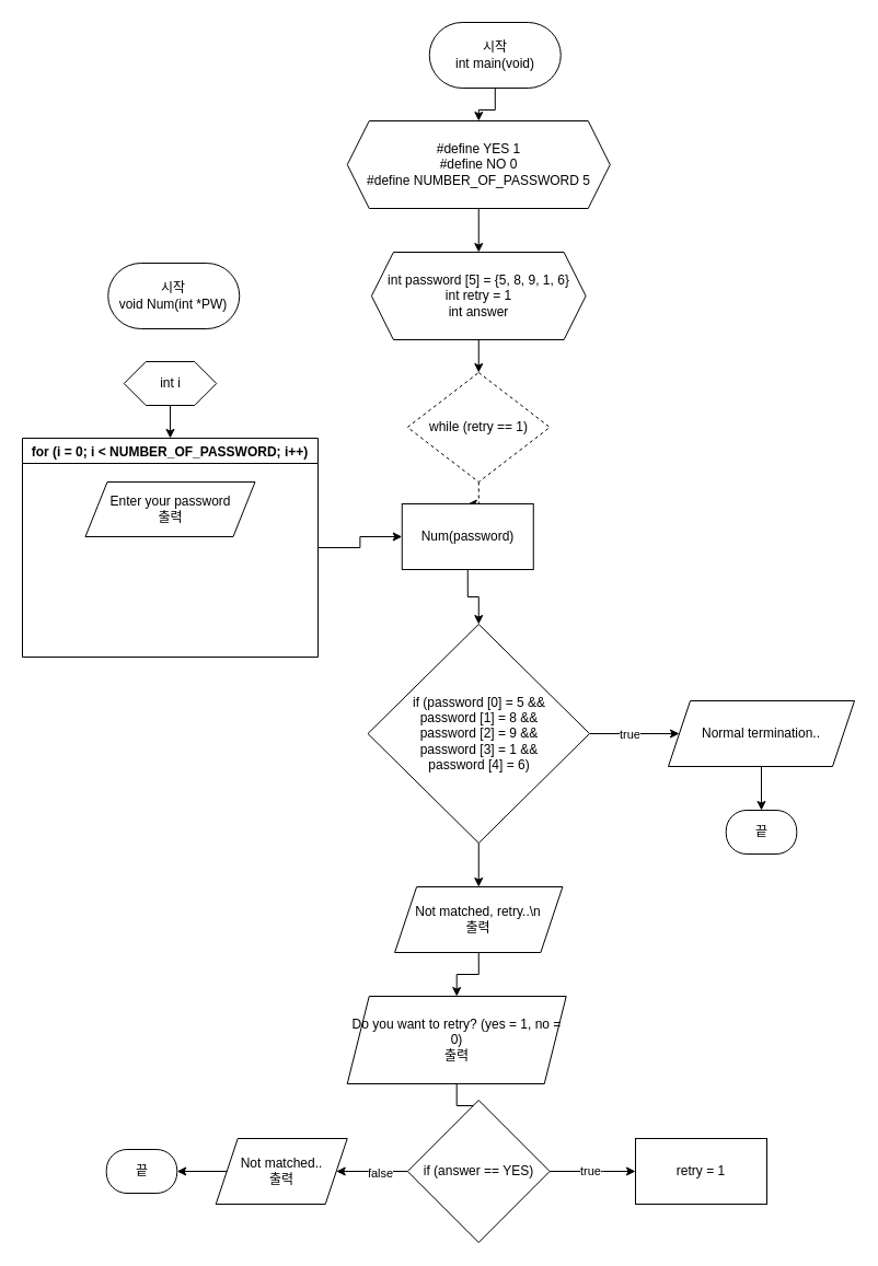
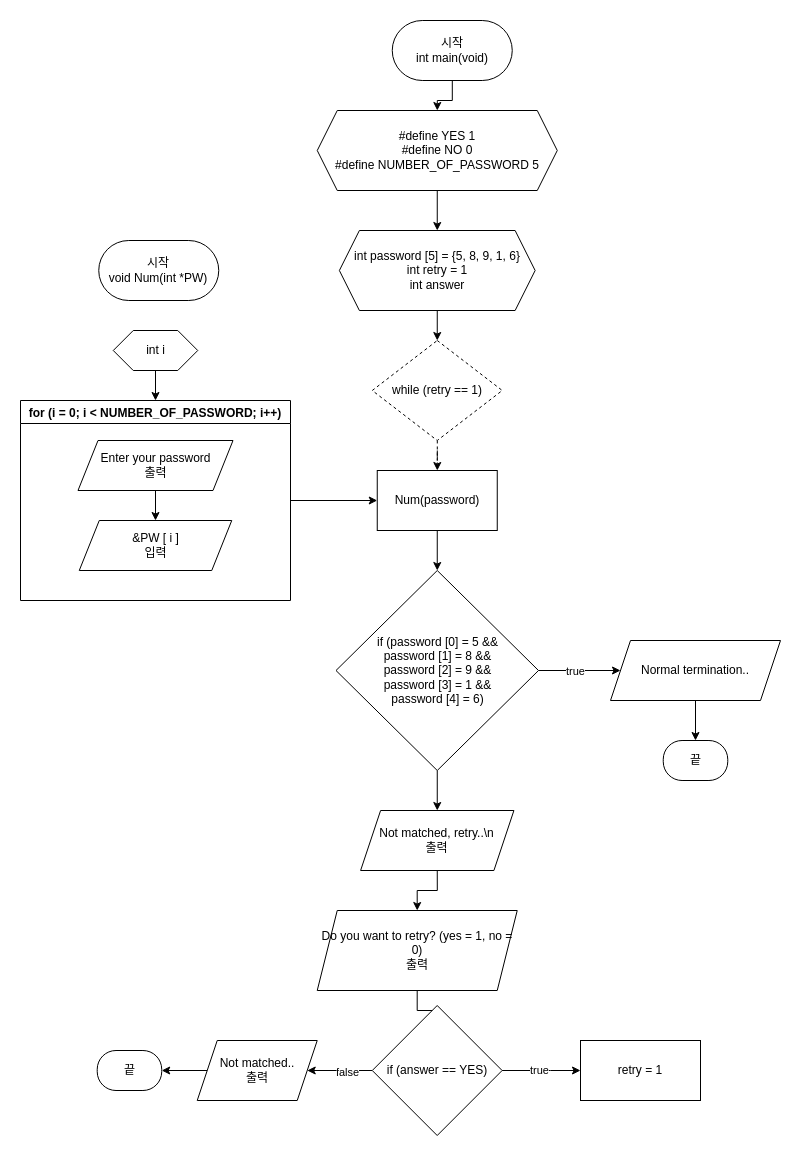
  <mxCell id="0" />
  <mxCell id="1" parent="0" />
  <mxCell id="2" style="edgeStyle=orthogonalEdgeStyle;rounded=0;orthogonalLoop=1;jettySize=auto;html=1;" parent="1" source="3" target="14" edge="1"><mxGeometry relative="1" as="geometry" /></mxCell>
  <mxCell id="3" value="시작&lt;br&gt;int main(void)" style="rounded=1;whiteSpace=wrap;html=1;arcSize=50;" parent="1" vertex="1"><mxGeometry x="391.75" y="20" width="120" height="60" as="geometry" /></mxCell>
  <mxCell id="4" style="edgeStyle=orthogonalEdgeStyle;rounded=0;orthogonalLoop=1;jettySize=auto;html=1;dashed=1;" parent="1" source="5" target="23" edge="1"><mxGeometry relative="1" as="geometry" /></mxCell>
  <mxCell id="5" value="while (retry == 1)" style="rhombus;whiteSpace=wrap;html=1;dashed=1;" parent="1" vertex="1"><mxGeometry x="371.75" y="340" width="130" height="100" as="geometry" /></mxCell>
  <mxCell id="6" style="edgeStyle=orthogonalEdgeStyle;rounded=0;orthogonalLoop=1;jettySize=auto;html=1;exitX=1;exitY=0.5;exitDx=0;exitDy=0;entryX=0;entryY=0.5;entryDx=0;entryDy=0;" edge="1" parent="1" source="9" target="35"><mxGeometry relative="1" as="geometry" /></mxCell>
  <mxCell id="7" value="true" style="edgeLabel;html=1;align=center;verticalAlign=middle;resizable=0;points=[];" vertex="1" connectable="0" parent="6"><mxGeometry x="-0.121" relative="1" as="geometry"><mxPoint as="offset" /></mxGeometry></mxCell>
  <mxCell id="8" style="edgeStyle=orthogonalEdgeStyle;rounded=0;orthogonalLoop=1;jettySize=auto;html=1;exitX=0.5;exitY=1;exitDx=0;exitDy=0;entryX=0.5;entryY=0;entryDx=0;entryDy=0;" edge="1" parent="1" source="9" target="37"><mxGeometry relative="1" as="geometry" /></mxCell>
  <mxCell id="9" value="if (password [0] = 5 &amp;amp;&amp;amp;&lt;br&gt;password [1] = 8 &amp;amp;&amp;amp;&lt;br&gt;password [2] = 9 &amp;amp;&amp;amp;&lt;br&gt;password [3] = 1 &amp;amp;&amp;amp;&lt;br&gt;password [4] = 6)" style="rhombus;whiteSpace=wrap;html=1;" parent="1" vertex="1"><mxGeometry x="335.5" y="570" width="202.5" height="200" as="geometry" /></mxCell>
  <mxCell id="10" style="edgeStyle=orthogonalEdgeStyle;rounded=0;orthogonalLoop=1;jettySize=auto;html=1;exitX=0.5;exitY=1;exitDx=0;exitDy=0;entryX=0.5;entryY=0;entryDx=0;entryDy=0;" parent="1" source="11" target="18" edge="1"><mxGeometry relative="1" as="geometry" /></mxCell>
  <mxCell id="11" value="int i" style="shape=hexagon;perimeter=hexagonPerimeter2;whiteSpace=wrap;html=1;fixedSize=1;" parent="1" vertex="1"><mxGeometry x="112.75" y="330" width="84.5" height="40" as="geometry" /></mxCell>
  <mxCell id="12" value="시작&lt;br&gt;void Num(int *PW)" style="rounded=1;whiteSpace=wrap;html=1;arcSize=50;" parent="1" vertex="1"><mxGeometry x="98.25" y="240" width="120" height="60" as="geometry" /></mxCell>
  <mxCell id="13" style="edgeStyle=orthogonalEdgeStyle;rounded=0;orthogonalLoop=1;jettySize=auto;html=1;exitX=0.5;exitY=1;exitDx=0;exitDy=0;entryX=0.5;entryY=0;entryDx=0;entryDy=0;" parent="1" source="14" target="16" edge="1"><mxGeometry relative="1" as="geometry" /></mxCell>
  <mxCell id="14" value="#define YES 1&lt;br&gt;#define NO 0&lt;br&gt;#define&amp;nbsp;NUMBER_OF_PASSWORD 5" style="shape=hexagon;perimeter=hexagonPerimeter2;whiteSpace=wrap;html=1;fixedSize=1;" parent="1" vertex="1"><mxGeometry x="316.75" y="110" width="240" height="80" as="geometry" /></mxCell>
  <mxCell id="15" style="edgeStyle=orthogonalEdgeStyle;rounded=0;orthogonalLoop=1;jettySize=auto;html=1;exitX=0.5;exitY=1;exitDx=0;exitDy=0;entryX=0.5;entryY=0;entryDx=0;entryDy=0;" parent="1" source="16" target="5" edge="1"><mxGeometry relative="1" as="geometry" /></mxCell>
  <mxCell id="16" value="int password [5] = {5, 8, 9, 1, 6}&lt;br&gt;int retry = 1&lt;br&gt;int answer" style="shape=hexagon;perimeter=hexagonPerimeter2;whiteSpace=wrap;html=1;fixedSize=1;" parent="1" vertex="1"><mxGeometry x="338.88" y="230" width="195.75" height="80" as="geometry" /></mxCell>
  <mxCell id="17" style="edgeStyle=orthogonalEdgeStyle;rounded=0;orthogonalLoop=1;jettySize=auto;html=1;exitX=1;exitY=0.5;exitDx=0;exitDy=0;entryX=0;entryY=0.5;entryDx=0;entryDy=0;" parent="1" source="18" target="23" edge="1"><mxGeometry relative="1" as="geometry" /></mxCell>
  <mxCell id="18" value="for (i = 0; i &lt; NUMBER_OF_PASSWORD; i++)" style="swimlane;" parent="1" vertex="1"><mxGeometry x="20" y="400" width="270" height="200" as="geometry" /></mxCell>
+ <mxCell id="19" style="edgeStyle=orthogonalEdgeStyle;rounded=0;orthogonalLoop=1;jettySize=auto;html=1;exitX=0.5;exitY=1;exitDx=0;exitDy=0;entryX=0.5;entryY=0;entryDx=0;entryDy=0;" edge="1" parent="18" source="20" target="21"><mxGeometry relative="1" as="geometry" /></mxCell>
  <mxCell id="20" value="Enter your password&lt;br&gt;출력" style="shape=parallelogram;perimeter=parallelogramPerimeter;whiteSpace=wrap;html=1;fixedSize=1;" parent="18" vertex="1"><mxGeometry x="57.5" y="40" width="155" height="50" as="geometry" /></mxCell>
+ <mxCell id="21" value="&amp;amp;PW [ i ]&lt;br&gt;입력" style="shape=parallelogram;perimeter=parallelogramPerimeter;whiteSpace=wrap;html=1;fixedSize=1;" vertex="1" parent="18"><mxGeometry x="58.75" y="120" width="152.5" height="50" as="geometry" /></mxCell>
  <mxCell id="22" style="edgeStyle=orthogonalEdgeStyle;rounded=0;orthogonalLoop=1;jettySize=auto;html=1;exitX=0.5;exitY=1;exitDx=0;exitDy=0;entryX=0.5;entryY=0;entryDx=0;entryDy=0;" parent="1" source="23" target="9" edge="1"><mxGeometry relative="1" as="geometry" /></mxCell>
- <mxCell id="23" value="Num(password)" style="rounded=0;whiteSpace=wrap;html=1;" parent="1" vertex="1"><mxGeometry x="366.75" y="460" width="120" height="60" as="geometry" /></mxCell>
+ <mxCell id="23" value="Num(password)" style="rounded=0;whiteSpace=wrap;html=1;" parent="1" vertex="1"><mxGeometry x="376.75" y="470" width="120" height="60" as="geometry" /></mxCell>
  <mxCell id="24" style="edgeStyle=orthogonalEdgeStyle;rounded=0;orthogonalLoop=1;jettySize=auto;html=1;entryX=0.5;entryY=0;entryDx=0;entryDy=0;" parent="1" source="25" target="30" edge="1"><mxGeometry relative="1" as="geometry" /></mxCell>
  <mxCell id="25" value="Do you want to retry? (yes = 1, no = 0)&lt;br&gt;출력" style="shape=parallelogram;perimeter=parallelogramPerimeter;whiteSpace=wrap;html=1;fixedSize=1;" parent="1" vertex="1"><mxGeometry x="316.72" y="910" width="200" height="80" as="geometry" /></mxCell>
  <mxCell id="26" style="edgeStyle=orthogonalEdgeStyle;rounded=0;orthogonalLoop=1;jettySize=auto;html=1;exitX=1;exitY=0.5;exitDx=0;exitDy=0;entryX=0;entryY=0.5;entryDx=0;entryDy=0;" parent="1" source="30" target="33" edge="1"><mxGeometry relative="1" as="geometry"><Array as="points"><mxPoint x="550" y="1070" /><mxPoint x="550" y="1070" /></Array></mxGeometry></mxCell>
  <mxCell id="27" value="true" style="edgeLabel;html=1;align=center;verticalAlign=middle;resizable=0;points=[];" parent="26" vertex="1" connectable="0"><mxGeometry x="-0.05" y="1" relative="1" as="geometry"><mxPoint as="offset" /></mxGeometry></mxCell>
  <mxCell id="28" style="edgeStyle=orthogonalEdgeStyle;rounded=0;orthogonalLoop=1;jettySize=auto;html=1;exitX=0;exitY=0.5;exitDx=0;exitDy=0;entryX=1;entryY=0.5;entryDx=0;entryDy=0;" edge="1" parent="1" source="30" target="39"><mxGeometry relative="1" as="geometry" /></mxCell>
  <mxCell id="29" value="false" style="edgeLabel;html=1;align=center;verticalAlign=middle;resizable=0;points=[];" vertex="1" connectable="0" parent="28"><mxGeometry x="-0.242" y="1" relative="1" as="geometry"><mxPoint as="offset" /></mxGeometry></mxCell>
  <mxCell id="30" value="if (answer == YES)" style="rhombus;whiteSpace=wrap;html=1;" parent="1" vertex="1"><mxGeometry x="371.75" y="1005" width="129.88" height="130" as="geometry" /></mxCell>
  <mxCell id="31" value="끝" style="rounded=1;whiteSpace=wrap;html=1;arcSize=47;" parent="1" vertex="1"><mxGeometry x="96.72" y="1050" width="64.5" height="40" as="geometry" /></mxCell>
  <mxCell id="32" value="끝" style="rounded=1;whiteSpace=wrap;html=1;arcSize=47;" parent="1" vertex="1"><mxGeometry x="662.75" y="740" width="64.5" height="40" as="geometry" /></mxCell>
  <mxCell id="33" value="retry = 1" style="rounded=0;whiteSpace=wrap;html=1;" parent="1" vertex="1"><mxGeometry x="580" y="1040" width="120" height="60" as="geometry" /></mxCell>
  <mxCell id="34" style="edgeStyle=orthogonalEdgeStyle;rounded=0;orthogonalLoop=1;jettySize=auto;html=1;exitX=0.5;exitY=1;exitDx=0;exitDy=0;entryX=0.5;entryY=0;entryDx=0;entryDy=0;" edge="1" parent="1" source="35" target="32"><mxGeometry relative="1" as="geometry" /></mxCell>
  <mxCell id="35" value="Normal termination.." style="shape=parallelogram;perimeter=parallelogramPerimeter;whiteSpace=wrap;html=1;fixedSize=1;" vertex="1" parent="1"><mxGeometry x="610" y="640" width="170" height="60" as="geometry" /></mxCell>
  <mxCell id="36" style="edgeStyle=orthogonalEdgeStyle;rounded=0;orthogonalLoop=1;jettySize=auto;html=1;exitX=0.5;exitY=1;exitDx=0;exitDy=0;entryX=0.5;entryY=0;entryDx=0;entryDy=0;" edge="1" parent="1" source="37" target="25"><mxGeometry relative="1" as="geometry" /></mxCell>
  <mxCell id="37" value="Not matched, retry..\n&lt;br&gt;출력" style="shape=parallelogram;perimeter=parallelogramPerimeter;whiteSpace=wrap;html=1;fixedSize=1;" vertex="1" parent="1"><mxGeometry x="360.1" y="810" width="153.31" height="60" as="geometry" /></mxCell>
  <mxCell id="38" style="edgeStyle=orthogonalEdgeStyle;rounded=0;orthogonalLoop=1;jettySize=auto;html=1;exitX=0;exitY=0.5;exitDx=0;exitDy=0;entryX=1;entryY=0.5;entryDx=0;entryDy=0;" edge="1" parent="1" source="39" target="31"><mxGeometry relative="1" as="geometry" /></mxCell>
  <mxCell id="39" value="Not matched..&lt;br&gt;출력" style="shape=parallelogram;perimeter=parallelogramPerimeter;whiteSpace=wrap;html=1;fixedSize=1;" vertex="1" parent="1"><mxGeometry x="196.72" y="1040" width="120" height="60" as="geometry" /></mxCell>
